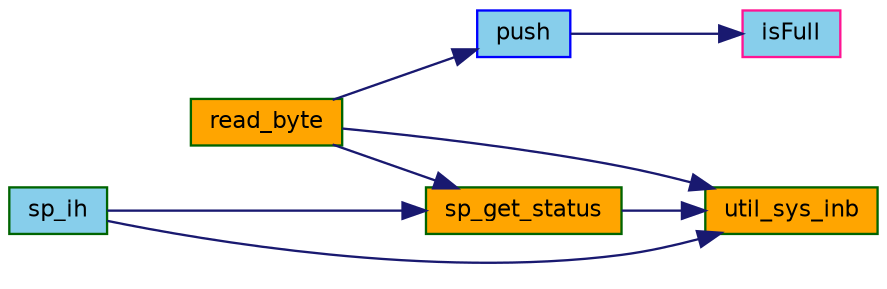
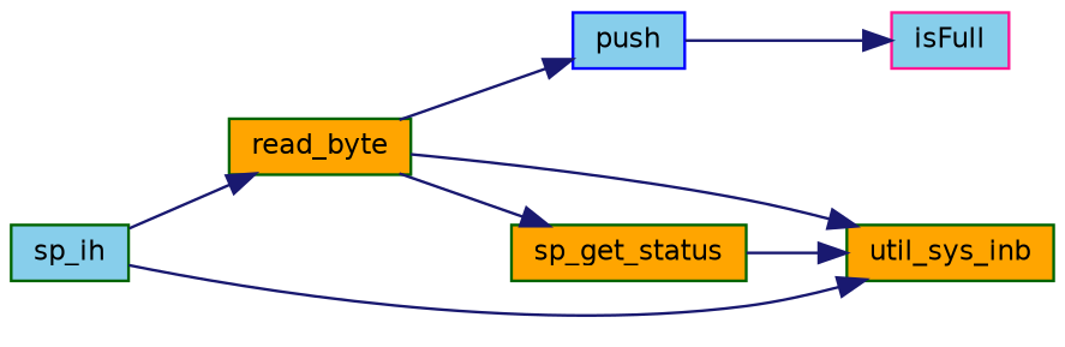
  digraph {
    rankdir=LR
    node [color=darkgreen fillcolor=skyblue fontname=Helvetica fontsize=10 shape=record style=filled]
    edge [color=midnightblue fontname=Helvetica fontsize=10 labelfontname=Helvetica labelfontsize=10 style=solid]
    n1 [fontcolor=black height=0.2 label=sp_ih width=0.4]
    n2 [fillcolor=orange height=0.2 label=read_byte width=0.4]
    n3 [fillcolor=orange height=0.2 label=util_sys_inb width=0.4]
    n4 [color=blue height=0.2 label=push width=0.4]
    n5 [fillcolor=orange height=0.2 label=sp_get_status width=0.4]
    n6 [color=deeppink height=0.2 label=isFull width=0.4]
-   n1 -> n5
+   n1 -> n2
    n1 -> n3
    n2 -> n3
    n2 -> n4
    n2 -> n5
    n4 -> n6
    n5 -> n3
  }
